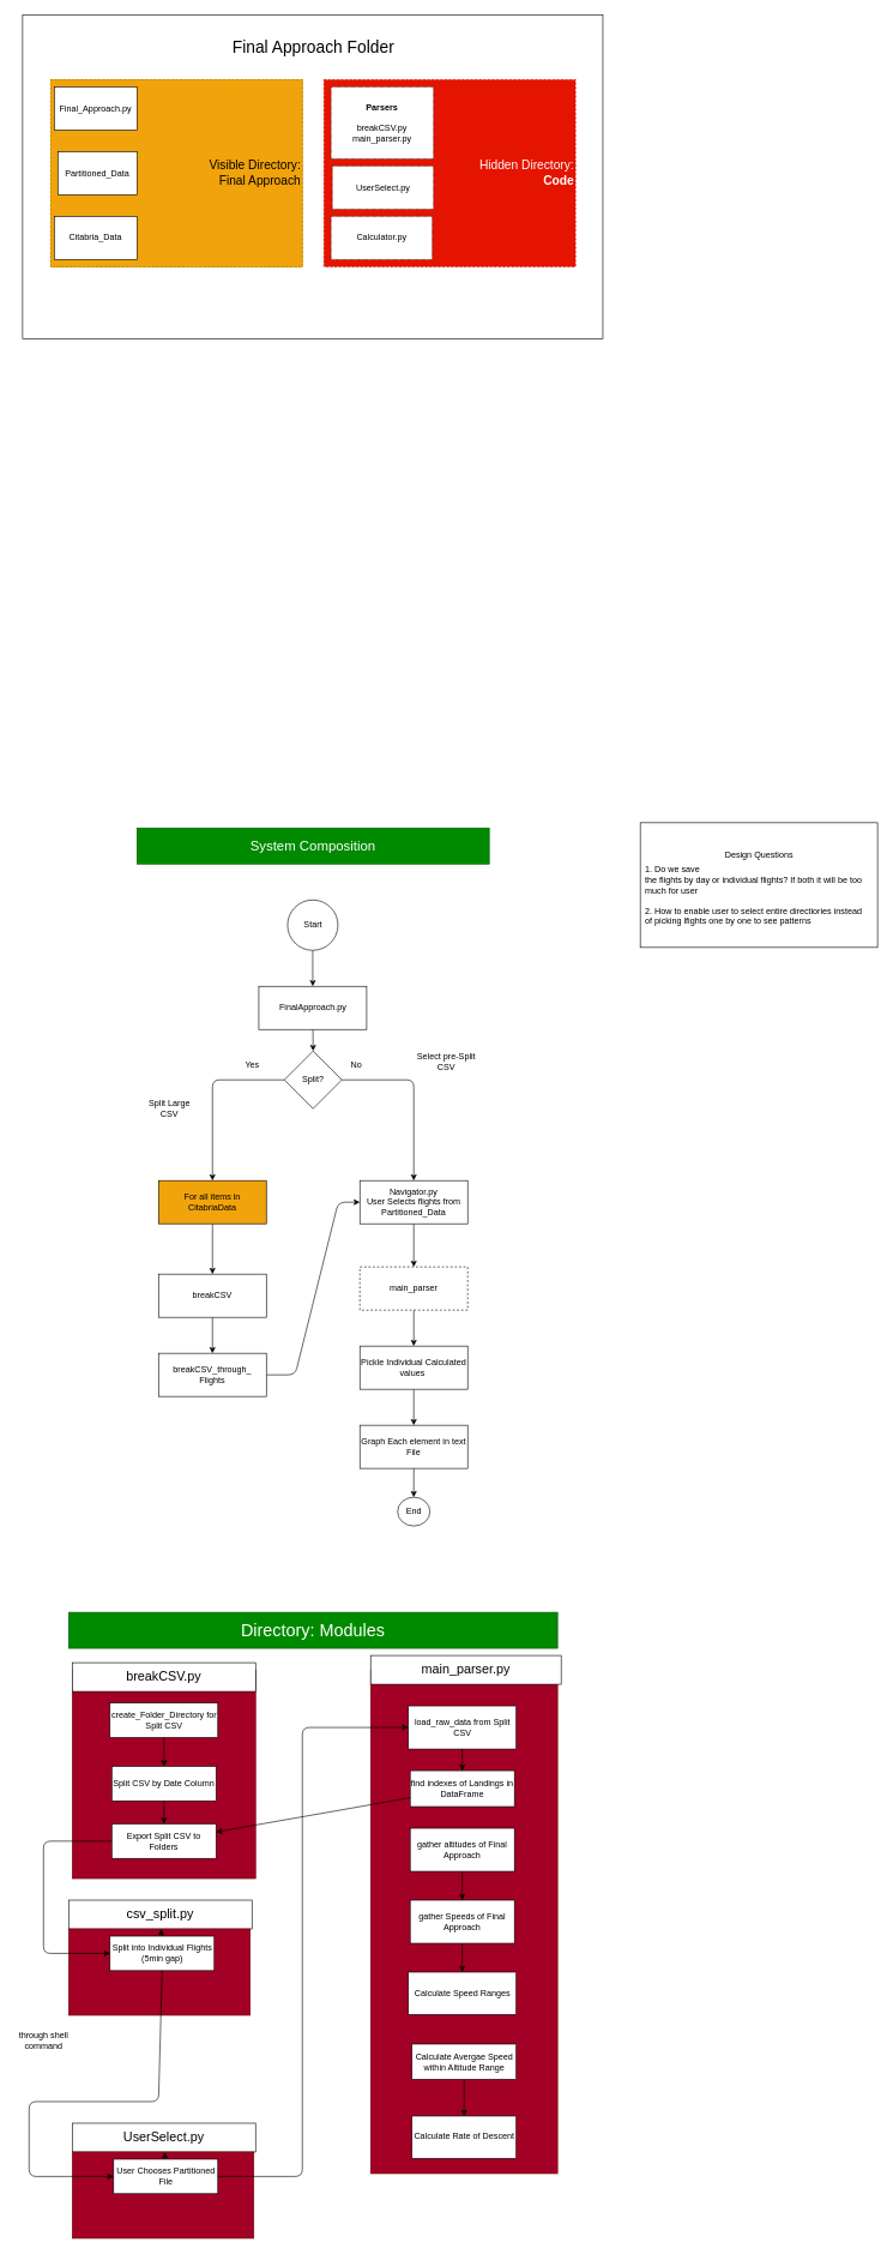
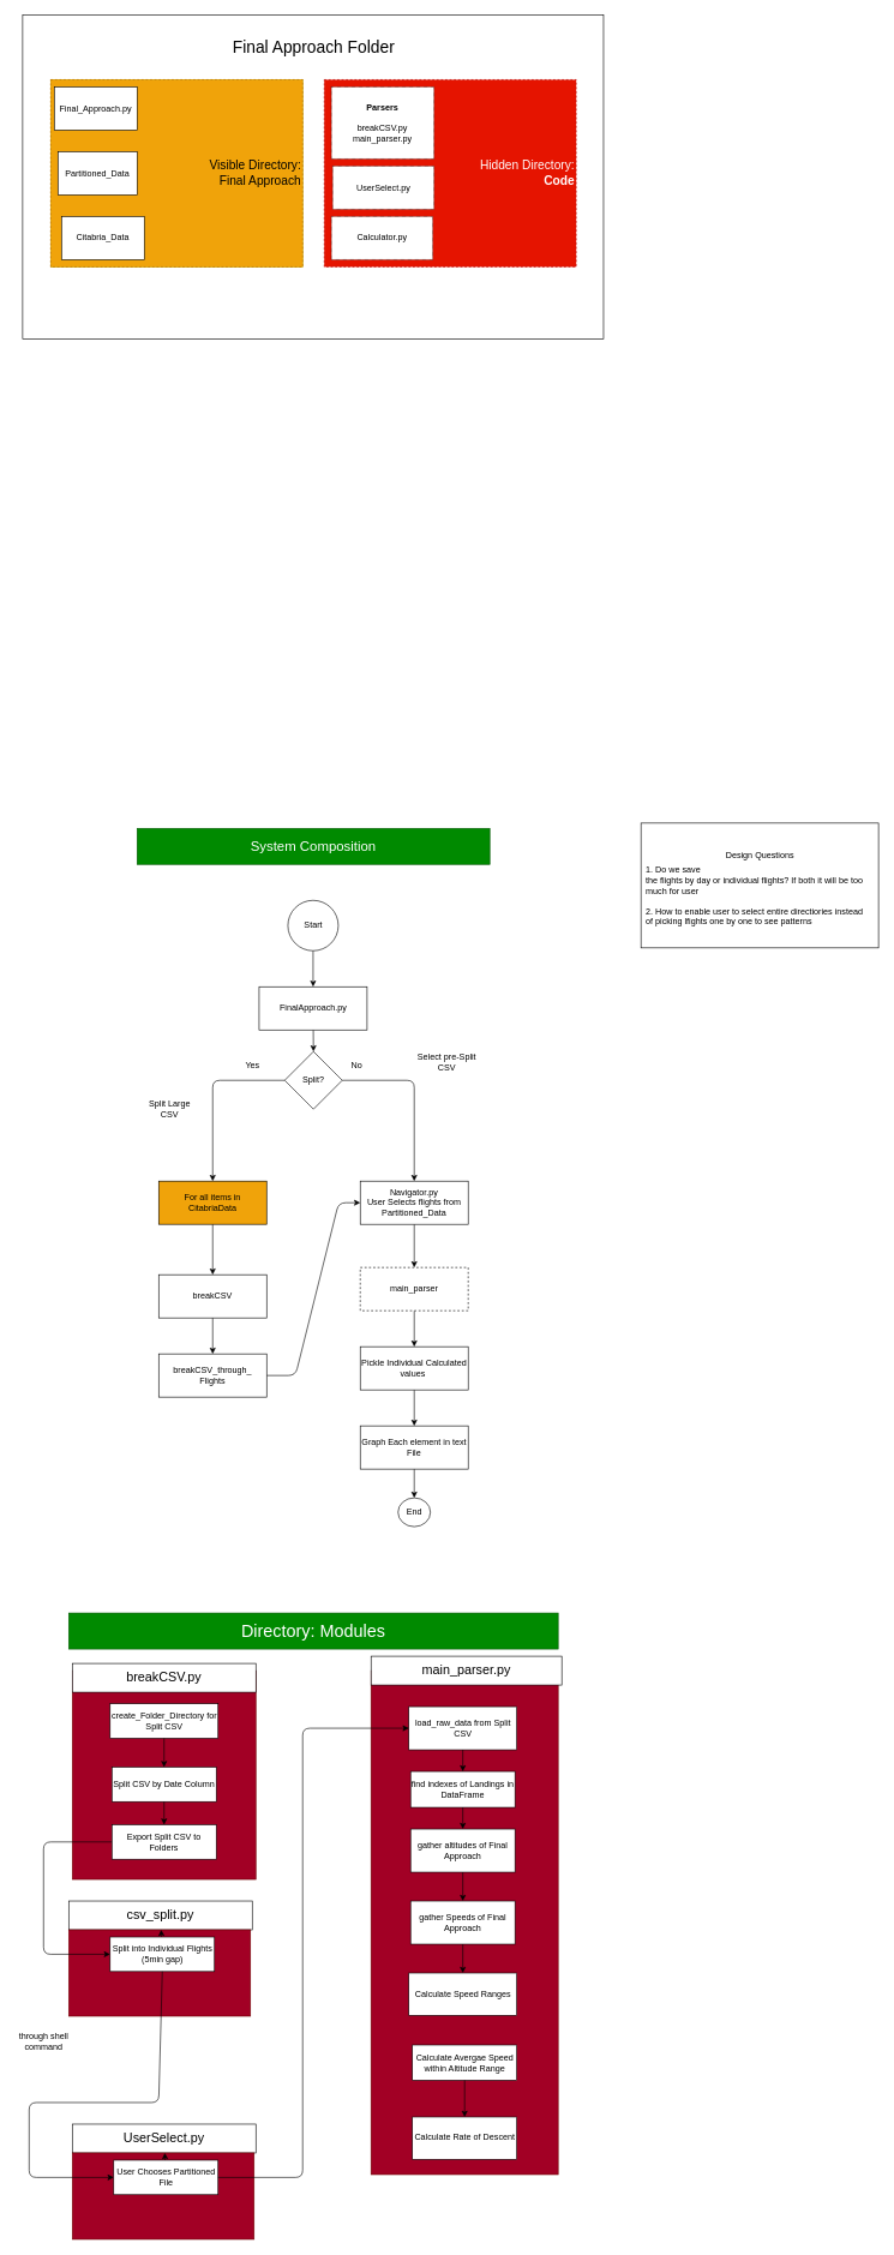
  <mxCell id="0" />
  <mxCell id="1" parent="0" />
  <mxCell id="2" value="" style="group" vertex="1" connectable="0" parent="1"><mxGeometry x="95" y="2640" width="255" height="160" as="geometry" /></mxCell>
  <mxCell id="3" value="&lt;font style=&quot;font-size: 18px&quot;&gt;csv_split.py&lt;/font&gt;" style="rounded=0;whiteSpace=wrap;html=1;" vertex="1" parent="2"><mxGeometry width="255" height="40" as="geometry" /></mxCell>
  <mxCell id="4" value="" style="group;fillColor=#a20025;fontColor=#ffffff;strokeColor=#6F0000;container=0;" vertex="1" connectable="0" parent="2"><mxGeometry y="40" width="252.5" height="120" as="geometry" /></mxCell>
  <mxCell id="5" value="" style="edgeStyle=none;html=1;" edge="1" parent="2" source="6" target="3"><mxGeometry relative="1" as="geometry" /></mxCell>
  <mxCell id="6" value="Split into Individual Flights&lt;br&gt;(5min gap)" style="whiteSpace=wrap;html=1;" vertex="1" parent="2"><mxGeometry x="57.5" y="50" width="145" height="48" as="geometry" /></mxCell>
  <mxCell id="7" value="" style="group;fillColor=#a20025;fontColor=#ffffff;strokeColor=#6F0000;container=0;" parent="1" vertex="1" connectable="0"><mxGeometry x="100" y="2320" width="255" height="290" as="geometry" /></mxCell>
  <mxCell id="8" value="&lt;font style=&quot;font-size: 19px&quot;&gt;System Composition&lt;/font&gt;" style="whiteSpace=wrap;html=1;fillColor=#008a00;fontColor=#ffffff;strokeColor=#005700;align=center;" parent="1" vertex="1"><mxGeometry x="190" y="1150" width="490" height="50" as="geometry" /></mxCell>
  <mxCell id="9" style="edgeStyle=none;html=1;" parent="1" source="10" target="12" edge="1"><mxGeometry relative="1" as="geometry" /></mxCell>
  <mxCell id="10" value="For all items in CitabriaData" style="whiteSpace=wrap;html=1;fillColor=#f0a30a;" parent="1" vertex="1"><mxGeometry x="220" y="1640" width="150" height="60" as="geometry" /></mxCell>
  <mxCell id="11" value="" style="edgeStyle=none;html=1;" parent="1" source="12" target="40" edge="1"><mxGeometry relative="1" as="geometry" /></mxCell>
  <mxCell id="12" value="breakCSV" style="whiteSpace=wrap;html=1;" parent="1" vertex="1"><mxGeometry x="220" y="1770" width="150" height="60" as="geometry" /></mxCell>
  <mxCell id="13" style="edgeStyle=none;html=1;" parent="1" source="14" target="16" edge="1"><mxGeometry relative="1" as="geometry" /></mxCell>
  <mxCell id="14" value="main_parser" style="whiteSpace=wrap;html=1;dashed=1;" parent="1" vertex="1"><mxGeometry x="500" y="1760" width="150" height="60" as="geometry" /></mxCell>
  <mxCell id="15" value="" style="edgeStyle=none;html=1;exitX=0.5;exitY=1;exitDx=0;exitDy=0;entryX=0.5;entryY=0;entryDx=0;entryDy=0;" parent="1" source="16" target="18" edge="1"><mxGeometry relative="1" as="geometry"><mxPoint x="30" y="1980" as="sourcePoint" /><mxPoint x="650" y="2010" as="targetPoint" /></mxGeometry></mxCell>
  <mxCell id="16" value="Pickle Individual Calculated values&amp;nbsp;" style="whiteSpace=wrap;html=1;" parent="1" vertex="1"><mxGeometry x="500" y="1870" width="150" height="60" as="geometry" /></mxCell>
  <mxCell id="17" value="" style="edgeStyle=none;html=1;" parent="1" source="18" target="48" edge="1"><mxGeometry relative="1" as="geometry" /></mxCell>
  <mxCell id="18" value="Graph Each element in text File" style="whiteSpace=wrap;html=1;" parent="1" vertex="1"><mxGeometry x="500" y="1980" width="150" height="60" as="geometry" /></mxCell>
  <mxCell id="19" style="edgeStyle=none;html=1;entryX=0.5;entryY=0;entryDx=0;entryDy=0;" parent="1" source="20" target="14" edge="1"><mxGeometry relative="1" as="geometry"><mxPoint x="500" y="1480" as="targetPoint" /></mxGeometry></mxCell>
  <mxCell id="20" value="Navigator.py&lt;br&gt;User Selects flights from Partitioned_Data" style="whiteSpace=wrap;html=1;" parent="1" vertex="1"><mxGeometry x="500" y="1640" width="150" height="60" as="geometry" /></mxCell>
  <mxCell id="21" style="edgeStyle=none;html=1;entryX=0.5;entryY=0;entryDx=0;entryDy=0;" parent="1" source="22" target="47" edge="1"><mxGeometry relative="1" as="geometry" /></mxCell>
  <mxCell id="22" value="FinalApproach.py" style="whiteSpace=wrap;html=1;" parent="1" vertex="1"><mxGeometry x="359.5" y="1370" width="150" height="60" as="geometry" /></mxCell>
  <mxCell id="23" style="edgeStyle=none;html=1;entryX=0.5;entryY=0;entryDx=0;entryDy=0;" parent="1" source="24" target="22" edge="1"><mxGeometry relative="1" as="geometry" /></mxCell>
  <mxCell id="24" value="Start" style="ellipse;whiteSpace=wrap;html=1;" parent="1" vertex="1"><mxGeometry x="399.5" y="1250" width="70" height="70" as="geometry" /></mxCell>
  <mxCell id="25" value="&lt;font style=&quot;font-size: 24px&quot;&gt;Directory: Modules&lt;/font&gt;" style="rounded=0;whiteSpace=wrap;html=1;fillColor=#008a00;fontColor=#ffffff;strokeColor=#005700;" parent="1" vertex="1"><mxGeometry x="95" y="2240" width="680" height="50" as="geometry" /></mxCell>
  <mxCell id="26" value="" style="group" parent="1" vertex="1" connectable="0"><mxGeometry x="31" y="20" width="807" height="450" as="geometry" /></mxCell>
  <mxCell id="27" value="" style="whiteSpace=wrap;html=1;fontSize=18;" parent="26" vertex="1"><mxGeometry width="807" height="450" as="geometry" /></mxCell>
  <mxCell id="28" value="" style="group;fillColor=#e3c800;fontColor=#000000;strokeColor=#B09500;" parent="26" vertex="1" connectable="0"><mxGeometry x="39" y="90" width="350" height="260" as="geometry" /></mxCell>
  <mxCell id="29" value="&lt;font style=&quot;font-size: 17px&quot;&gt;Visible Directory:&lt;br&gt;Final Approach&lt;/font&gt;" style="whiteSpace=wrap;html=1;dashed=1;fillColor=#f0a30a;strokeColor=#BD7000;fontColor=#000000;align=right;" parent="28" vertex="1"><mxGeometry width="350" height="260" as="geometry" /></mxCell>
  <mxCell id="30" value="Final_Approach.py" style="whiteSpace=wrap;html=1;" parent="28" vertex="1"><mxGeometry x="5" y="10" width="115" height="60" as="geometry" /></mxCell>
- <mxCell id="31" value="Citabria_Data" style="whiteSpace=wrap;html=1;" parent="28" vertex="1"><mxGeometry x="5" y="190" width="115" height="60" as="geometry" /></mxCell>
+ <mxCell id="31" value="Citabria_Data" style="whiteSpace=wrap;html=1;" parent="28" vertex="1"><mxGeometry x="15" y="190" width="115" height="60" as="geometry" /></mxCell>
  <mxCell id="32" value="Partitioned_Data" style="whiteSpace=wrap;html=1;" parent="28" vertex="1"><mxGeometry x="10" y="100" width="110" height="60" as="geometry" /></mxCell>
  <mxCell id="33" value="" style="group" parent="26" vertex="1" connectable="0"><mxGeometry x="419" y="90" width="350" height="260" as="geometry" /></mxCell>
  <mxCell id="34" value="Hidden Directory:&lt;br style=&quot;font-size: 17px;&quot;&gt;&lt;b style=&quot;font-size: 17px;&quot;&gt;Code&lt;/b&gt;" style="whiteSpace=wrap;html=1;dashed=1;fillColor=#e51400;strokeColor=#B20000;fontColor=#ffffff;align=right;fontSize=17;" parent="33" vertex="1"><mxGeometry width="350.0" height="260" as="geometry" /></mxCell>
  <mxCell id="35" value="&lt;b&gt;Parsers&lt;/b&gt;&lt;br&gt;&lt;br&gt;breakCSV.py&lt;br&gt;main_parser.py" style="whiteSpace=wrap;html=1;dashed=1;dashPattern=1 1;" parent="33" vertex="1"><mxGeometry x="9.966" y="10" width="142.462" height="100" as="geometry" /></mxCell>
  <mxCell id="36" value="Calculator.py" style="whiteSpace=wrap;html=1;dashed=1;dashPattern=1 1;" parent="33" vertex="1"><mxGeometry x="9.966" y="190" width="140.704" height="60" as="geometry" /></mxCell>
  <mxCell id="37" value="UserSelect.py" style="whiteSpace=wrap;html=1;dashed=1;dashPattern=1 1;" parent="33" vertex="1"><mxGeometry x="11.725" y="120" width="140.704" height="60" as="geometry" /></mxCell>
  <mxCell id="38" value="Final Approach Folder" style="text;html=1;align=center;verticalAlign=middle;resizable=0;points=[];autosize=1;strokeColor=none;fillColor=none;fontSize=23;" parent="26" vertex="1"><mxGeometry x="283.5" y="30" width="240" height="30" as="geometry" /></mxCell>
  <mxCell id="39" style="edgeStyle=none;html=1;entryX=0;entryY=0.5;entryDx=0;entryDy=0;exitX=1;exitY=0.5;exitDx=0;exitDy=0;" parent="1" source="40" target="20" edge="1"><mxGeometry relative="1" as="geometry"><Array as="points"><mxPoint x="410" y="1910" /><mxPoint x="470" y="1670" /></Array></mxGeometry></mxCell>
  <mxCell id="40" value="breakCSV_through_&lt;br&gt;Flights" style="whiteSpace=wrap;html=1;" parent="1" vertex="1"><mxGeometry x="220" y="1880" width="150" height="60" as="geometry" /></mxCell>
  <mxCell id="41" value="" style="group" parent="1" vertex="1" connectable="0"><mxGeometry x="890" y="1160" width="330" height="260" as="geometry" /></mxCell>
  <mxCell id="42" value="" style="whiteSpace=wrap;html=1;" parent="41" vertex="1"><mxGeometry y="-17.333" width="330" height="173.333" as="geometry" /></mxCell>
  <mxCell id="43" value="1. Do we save&lt;br&gt;the flights by day or individual flights? If both it will be too &lt;br&gt;much for user&lt;br&gt;&lt;br&gt;2. How to enable user to select entire directiories instead&lt;br&gt;of picking lfights one by one to see patterns" style="text;html=1;align=left;verticalAlign=middle;resizable=0;points=[];autosize=1;strokeColor=none;fillColor=none;" parent="41" vertex="1"><mxGeometry x="5" y="39" width="320" height="90" as="geometry" /></mxCell>
  <mxCell id="44" value="Design Questions" style="text;html=1;align=center;verticalAlign=middle;resizable=0;points=[];autosize=1;strokeColor=none;fillColor=none;" parent="41" vertex="1"><mxGeometry x="110" y="17.333" width="110" height="20" as="geometry" /></mxCell>
  <mxCell id="45" style="edgeStyle=none;html=1;exitX=0;exitY=0.5;exitDx=0;exitDy=0;entryX=0.5;entryY=0;entryDx=0;entryDy=0;" parent="1" source="47" target="10" edge="1"><mxGeometry relative="1" as="geometry"><Array as="points"><mxPoint x="295" y="1500" /></Array></mxGeometry></mxCell>
  <mxCell id="46" style="edgeStyle=none;html=1;entryX=0.5;entryY=0;entryDx=0;entryDy=0;" parent="1" source="47" target="20" edge="1"><mxGeometry relative="1" as="geometry"><Array as="points"><mxPoint x="575" y="1500" /></Array></mxGeometry></mxCell>
  <mxCell id="47" value="Split?" style="rhombus;whiteSpace=wrap;html=1;" parent="1" vertex="1"><mxGeometry x="395" y="1460" width="80" height="80" as="geometry" /></mxCell>
  <mxCell id="48" value="End" style="ellipse;whiteSpace=wrap;html=1;" parent="1" vertex="1"><mxGeometry x="552.5" y="2080" width="45" height="40" as="geometry" /></mxCell>
  <mxCell id="49" value="Split Large&lt;br&gt;CSV" style="text;html=1;align=center;verticalAlign=middle;resizable=0;points=[];autosize=1;strokeColor=none;fillColor=none;" parent="1" vertex="1"><mxGeometry x="200" y="1525" width="70" height="30" as="geometry" /></mxCell>
  <mxCell id="50" value="Select pre-Split &lt;br&gt;CSV" style="text;html=1;align=center;verticalAlign=middle;resizable=0;points=[];autosize=1;strokeColor=none;fillColor=none;" parent="1" vertex="1"><mxGeometry x="570" y="1460" width="100" height="30" as="geometry" /></mxCell>
  <mxCell id="51" value="Yes" style="text;html=1;align=center;verticalAlign=middle;resizable=0;points=[];autosize=1;strokeColor=none;fillColor=none;" parent="1" vertex="1"><mxGeometry x="330" y="1470" width="40" height="20" as="geometry" /></mxCell>
  <mxCell id="52" value="No" style="text;html=1;align=center;verticalAlign=middle;resizable=0;points=[];autosize=1;strokeColor=none;fillColor=none;" parent="1" vertex="1"><mxGeometry x="479.5" y="1470" width="30" height="20" as="geometry" /></mxCell>
  <mxCell id="53" value="" style="edgeStyle=none;html=1;entryX=0;entryY=0.5;entryDx=0;entryDy=0;exitX=0;exitY=0.5;exitDx=0;exitDy=0;" edge="1" parent="1" source="59" target="6"><mxGeometry relative="1" as="geometry"><mxPoint x="40" y="2850" as="targetPoint" /><Array as="points"><mxPoint x="60" y="2558" /><mxPoint x="60" y="2714" /></Array></mxGeometry></mxCell>
  <mxCell id="54" value="" style="group" parent="1" vertex="1" connectable="0"><mxGeometry x="100" y="2310" width="255" height="272" as="geometry" /></mxCell>
  <mxCell id="55" value="&lt;font style=&quot;font-size: 18px&quot;&gt;breakCSV.py&lt;/font&gt;" style="rounded=0;whiteSpace=wrap;html=1;" parent="54" vertex="1"><mxGeometry width="255" height="40" as="geometry" /></mxCell>
  <mxCell id="56" value="create_Folder_Directory for Split CSV" style="whiteSpace=wrap;html=1;" parent="54" vertex="1"><mxGeometry x="52.5" y="56" width="150" height="48" as="geometry" /></mxCell>
  <mxCell id="57" value="Split CSV by Date Column" style="whiteSpace=wrap;html=1;" parent="54" vertex="1"><mxGeometry x="55" y="144" width="145" height="48" as="geometry" /></mxCell>
  <mxCell id="58" style="edgeStyle=none;html=1;" parent="54" source="56" target="57" edge="1"><mxGeometry relative="1" as="geometry" /></mxCell>
  <mxCell id="59" value="Export Split CSV to Folders" style="whiteSpace=wrap;html=1;" parent="54" vertex="1"><mxGeometry x="55" y="224" width="145" height="48" as="geometry" /></mxCell>
  <mxCell id="60" value="" style="edgeStyle=none;html=1;" parent="54" source="57" target="59" edge="1"><mxGeometry relative="1" as="geometry" /></mxCell>
  <mxCell id="61" value="" style="group" vertex="1" connectable="0" parent="1"><mxGeometry x="515" y="2300" width="265" height="720" as="geometry" /></mxCell>
  <mxCell id="62" value="" style="group;fillColor=#a20025;fontColor=#ffffff;strokeColor=#6F0000;container=0;" parent="61" vertex="1" connectable="0"><mxGeometry y="20" width="260" height="700" as="geometry" /></mxCell>
  <mxCell id="63" value="&lt;font style=&quot;font-size: 18px&quot;&gt;main_parser.py&lt;/font&gt;" style="rounded=0;whiteSpace=wrap;html=1;" parent="61" vertex="1"><mxGeometry width="265" height="40" as="geometry" /></mxCell>
  <mxCell id="64" value="load_raw_data from Split CSV" style="whiteSpace=wrap;html=1;" parent="61" vertex="1"><mxGeometry x="52.5" y="70" width="150" height="60" as="geometry" /></mxCell>
  <mxCell id="65" value="find indexes of Landings in DataFrame" style="whiteSpace=wrap;html=1;" parent="61" vertex="1"><mxGeometry x="55" y="160" width="145" height="50" as="geometry" /></mxCell>
  <mxCell id="66" style="edgeStyle=none;html=1;" parent="61" source="64" target="65" edge="1"><mxGeometry relative="1" as="geometry" /></mxCell>
  <mxCell id="67" value="gather altitudes of Final Approach" style="whiteSpace=wrap;html=1;" parent="61" vertex="1"><mxGeometry x="55" y="240" width="145" height="60" as="geometry" /></mxCell>
- <mxCell id="68" value="" style="edgeStyle=none;html=1;" parent="61" source="65" target="59" edge="1"><mxGeometry relative="1" as="geometry" /></mxCell>
+ <mxCell id="68" value="" style="edgeStyle=none;html=1;" parent="61" source="65" target="67" edge="1"><mxGeometry relative="1" as="geometry" /></mxCell>
  <mxCell id="69" value="gather Speeds of Final Approach" style="whiteSpace=wrap;html=1;" parent="61" vertex="1"><mxGeometry x="55" y="340" width="145" height="60" as="geometry" /></mxCell>
  <mxCell id="70" style="edgeStyle=none;html=1;fontSize=18;" parent="61" source="67" target="69" edge="1"><mxGeometry relative="1" as="geometry" /></mxCell>
  <mxCell id="71" value="Calculate Speed Ranges" style="whiteSpace=wrap;html=1;" parent="61" vertex="1"><mxGeometry x="52.5" y="440.004" width="150" height="58.846" as="geometry" /></mxCell>
  <mxCell id="72" style="edgeStyle=none;html=1;entryX=0.5;entryY=0;entryDx=0;entryDy=0;" edge="1" parent="61" source="69" target="71"><mxGeometry relative="1" as="geometry" /></mxCell>
  <mxCell id="73" value="Calculate Avergae Speed within Altitude Range" style="whiteSpace=wrap;html=1;" parent="61" vertex="1"><mxGeometry x="57.5" y="540.003" width="145" height="49.038" as="geometry" /></mxCell>
  <mxCell id="74" value="Calculate Rate of Descent" style="whiteSpace=wrap;html=1;" parent="61" vertex="1"><mxGeometry x="57.5" y="640.005" width="145" height="58.846" as="geometry" /></mxCell>
  <mxCell id="75" value="" style="edgeStyle=none;html=1;" parent="61" source="73" target="74" edge="1"><mxGeometry relative="1" as="geometry" /></mxCell>
  <mxCell id="76" value="through shell &lt;br&gt;command" style="text;html=1;align=center;verticalAlign=middle;resizable=0;points=[];autosize=1;strokeColor=none;fillColor=none;" vertex="1" parent="1"><mxGeometry x="20" y="2820" width="80" height="30" as="geometry" /></mxCell>
  <mxCell id="77" value="" style="group" vertex="1" connectable="0" parent="1"><mxGeometry x="100" y="2950" width="255" height="160" as="geometry" /></mxCell>
  <mxCell id="78" value="&lt;span style=&quot;font-size: 18px&quot;&gt;UserSelect.py&lt;br&gt;&lt;/span&gt;" style="rounded=0;whiteSpace=wrap;html=1;" vertex="1" parent="77"><mxGeometry width="255" height="40" as="geometry" /></mxCell>
  <mxCell id="79" value="" style="group;fillColor=#a20025;fontColor=#ffffff;strokeColor=#6F0000;container=0;" vertex="1" connectable="0" parent="77"><mxGeometry y="40" width="252.5" height="120" as="geometry" /></mxCell>
  <mxCell id="80" value="" style="edgeStyle=none;html=1;" edge="1" parent="77" source="81" target="78"><mxGeometry relative="1" as="geometry" /></mxCell>
  <mxCell id="81" value="User Chooses Partitioned File" style="whiteSpace=wrap;html=1;" vertex="1" parent="77"><mxGeometry x="57.5" y="50" width="145" height="48" as="geometry" /></mxCell>
  <mxCell id="82" style="edgeStyle=none;html=1;exitX=0.5;exitY=1;exitDx=0;exitDy=0;entryX=0;entryY=0.5;entryDx=0;entryDy=0;" edge="1" parent="1" source="6" target="81"><mxGeometry relative="1" as="geometry"><mxPoint x="70" y="3050" as="targetPoint" /><Array as="points"><mxPoint x="220" y="2920" /><mxPoint x="40" y="2920" /><mxPoint x="40" y="3024" /></Array></mxGeometry></mxCell>
  <mxCell id="83" style="edgeStyle=none;html=1;exitX=1;exitY=0.5;exitDx=0;exitDy=0;entryX=0;entryY=0.5;entryDx=0;entryDy=0;" edge="1" parent="1" source="81" target="64"><mxGeometry relative="1" as="geometry"><Array as="points"><mxPoint x="420" y="3024" /><mxPoint x="420" y="2400" /></Array></mxGeometry></mxCell>
